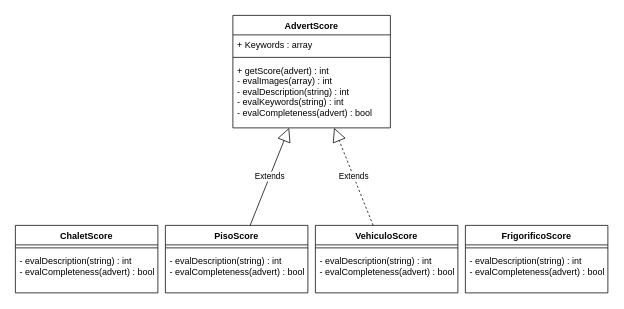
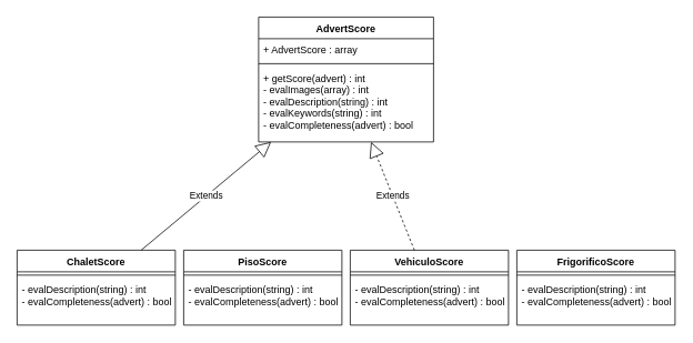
  <mxCell id="0" />
  <mxCell id="1" parent="0" />
  <mxCell id="2" value="AdvertScore" style="swimlane;fontStyle=1;align=center;verticalAlign=top;childLayout=stackLayout;horizontal=1;startSize=26;horizontalStack=0;resizeParent=1;resizeParentMax=0;resizeLast=0;collapsible=1;marginBottom=0;" vertex="1" parent="1"><mxGeometry x="310" y="20" width="210" height="150" as="geometry"><mxRectangle x="334" y="30" width="100" height="26" as="alternateBounds" /></mxGeometry></mxCell>
- <mxCell id="3" value="+ Keywords : array" style="text;strokeColor=none;fillColor=none;align=left;verticalAlign=top;spacingLeft=4;spacingRight=4;overflow=hidden;rotatable=0;points=[[0,0.5],[1,0.5]];portConstraint=eastwest;" vertex="1" parent="2"><mxGeometry y="26" width="210" height="26" as="geometry" /></mxCell>
+ <mxCell id="3" value="+ AdvertScore : array" style="text;strokeColor=none;fillColor=none;align=left;verticalAlign=top;spacingLeft=4;spacingRight=4;overflow=hidden;rotatable=0;points=[[0,0.5],[1,0.5]];portConstraint=eastwest;" vertex="1" parent="2"><mxGeometry y="26" width="210" height="26" as="geometry" /></mxCell>
  <mxCell id="4" value="" style="line;strokeWidth=1;fillColor=none;align=left;verticalAlign=middle;spacingTop=-1;spacingLeft=3;spacingRight=3;rotatable=0;labelPosition=right;points=[];portConstraint=eastwest;" vertex="1" parent="2"><mxGeometry y="52" width="210" height="8" as="geometry" /></mxCell>
  <mxCell id="5" value="+ getScore(advert) : int&#10;- evalImages(array) : int&#10;- evalDescription(string) : int&#10;- evalKeywords(string) : int&#10;- evalCompleteness(advert) : bool" style="text;strokeColor=none;fillColor=none;align=left;verticalAlign=top;spacingLeft=4;spacingRight=4;overflow=hidden;rotatable=0;points=[[0,0.5],[1,0.5]];portConstraint=eastwest;" vertex="1" parent="2"><mxGeometry y="60" width="210" height="90" as="geometry" /></mxCell>
  <mxCell id="6" value="ChaletScore" style="swimlane;fontStyle=1;align=center;verticalAlign=top;childLayout=stackLayout;horizontal=1;startSize=26;horizontalStack=0;resizeParent=1;resizeParentMax=0;resizeLast=0;collapsible=1;marginBottom=0;" vertex="1" parent="1"><mxGeometry x="20" y="300" width="190" height="90" as="geometry" /></mxCell>
  <mxCell id="7" value="" style="line;strokeWidth=1;fillColor=none;align=left;verticalAlign=middle;spacingTop=-1;spacingLeft=3;spacingRight=3;rotatable=0;labelPosition=right;points=[];portConstraint=eastwest;" vertex="1" parent="6"><mxGeometry y="26" width="190" height="8" as="geometry" /></mxCell>
  <mxCell id="8" value="- evalDescription(string) : int&#10;- evalCompleteness(advert) : bool" style="text;strokeColor=none;fillColor=none;align=left;verticalAlign=top;spacingLeft=4;spacingRight=4;overflow=hidden;rotatable=0;points=[[0,0.5],[1,0.5]];portConstraint=eastwest;" vertex="1" parent="6"><mxGeometry y="34" width="190" height="56" as="geometry" /></mxCell>
  <mxCell id="9" value="PisoScore" style="swimlane;fontStyle=1;align=center;verticalAlign=top;childLayout=stackLayout;horizontal=1;startSize=26;horizontalStack=0;resizeParent=1;resizeParentMax=0;resizeLast=0;collapsible=1;marginBottom=0;" vertex="1" parent="1"><mxGeometry x="220" y="300" width="190" height="90" as="geometry" /></mxCell>
  <mxCell id="10" value="" style="line;strokeWidth=1;fillColor=none;align=left;verticalAlign=middle;spacingTop=-1;spacingLeft=3;spacingRight=3;rotatable=0;labelPosition=right;points=[];portConstraint=eastwest;" vertex="1" parent="9"><mxGeometry y="26" width="190" height="8" as="geometry" /></mxCell>
  <mxCell id="11" value="- evalDescription(string) : int&#10;- evalCompleteness(advert) : bool" style="text;strokeColor=none;fillColor=none;align=left;verticalAlign=top;spacingLeft=4;spacingRight=4;overflow=hidden;rotatable=0;points=[[0,0.5],[1,0.5]];portConstraint=eastwest;" vertex="1" parent="9"><mxGeometry y="34" width="190" height="56" as="geometry" /></mxCell>
  <mxCell id="12" value="VehiculoScore" style="swimlane;fontStyle=1;align=center;verticalAlign=top;childLayout=stackLayout;horizontal=1;startSize=26;horizontalStack=0;resizeParent=1;resizeParentMax=0;resizeLast=0;collapsible=1;marginBottom=0;" vertex="1" parent="1"><mxGeometry x="420" y="300" width="190" height="90" as="geometry" /></mxCell>
  <mxCell id="13" value="" style="line;strokeWidth=1;fillColor=none;align=left;verticalAlign=middle;spacingTop=-1;spacingLeft=3;spacingRight=3;rotatable=0;labelPosition=right;points=[];portConstraint=eastwest;" vertex="1" parent="12"><mxGeometry y="26" width="190" height="8" as="geometry" /></mxCell>
  <mxCell id="14" value="- evalDescription(string) : int&#10;- evalCompleteness(advert) : bool" style="text;strokeColor=none;fillColor=none;align=left;verticalAlign=top;spacingLeft=4;spacingRight=4;overflow=hidden;rotatable=0;points=[[0,0.5],[1,0.5]];portConstraint=eastwest;" vertex="1" parent="12"><mxGeometry y="34" width="190" height="56" as="geometry" /></mxCell>
  <mxCell id="15" value="FrigorificoScore" style="swimlane;fontStyle=1;align=center;verticalAlign=top;childLayout=stackLayout;horizontal=1;startSize=26;horizontalStack=0;resizeParent=1;resizeParentMax=0;resizeLast=0;collapsible=1;marginBottom=0;" vertex="1" parent="1"><mxGeometry x="620" y="300" width="190" height="90" as="geometry" /></mxCell>
  <mxCell id="16" value="" style="line;strokeWidth=1;fillColor=none;align=left;verticalAlign=middle;spacingTop=-1;spacingLeft=3;spacingRight=3;rotatable=0;labelPosition=right;points=[];portConstraint=eastwest;" vertex="1" parent="15"><mxGeometry y="26" width="190" height="8" as="geometry" /></mxCell>
  <mxCell id="17" value="- evalDescription(string) : int&#10;- evalCompleteness(advert) : bool" style="text;strokeColor=none;fillColor=none;align=left;verticalAlign=top;spacingLeft=4;spacingRight=4;overflow=hidden;rotatable=0;points=[[0,0.5],[1,0.5]];portConstraint=eastwest;" vertex="1" parent="15"><mxGeometry y="34" width="190" height="56" as="geometry" /></mxCell>
- <mxCell id="19" value="Extends" style="endArrow=block;endSize=16;endFill=0;html=1;" edge="1" parent="1" source="9" target="2"><mxGeometry width="160" relative="1" as="geometry"><mxPoint x="179" y="310" as="sourcePoint" /><mxPoint x="335" y="180" as="targetPoint" /></mxGeometry></mxCell>
+ <mxCell id="18" value="Extends" style="endArrow=block;endSize=16;endFill=0;html=1;" edge="1" parent="1" source="6" target="2"><mxGeometry width="160" relative="1" as="geometry"><mxPoint x="600" y="390" as="sourcePoint" /><mxPoint x="760" y="390" as="targetPoint" /></mxGeometry></mxCell>
  <mxCell id="20" value="Extends" style="endArrow=block;endSize=16;endFill=0;html=1;dashed=1;" edge="1" parent="1" source="12" target="2"><mxGeometry width="160" relative="1" as="geometry"><mxPoint x="189" y="320" as="sourcePoint" /><mxPoint x="345" y="190" as="targetPoint" /></mxGeometry></mxCell>
